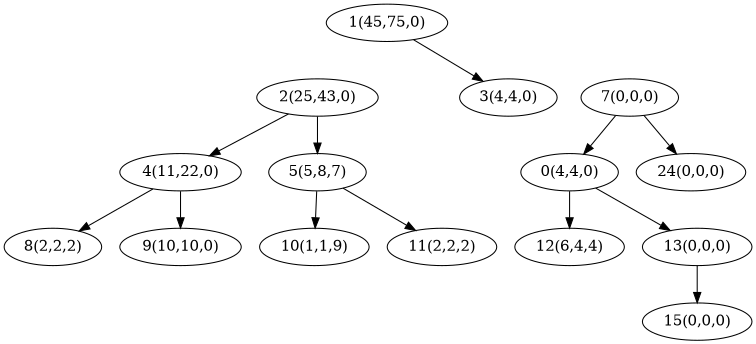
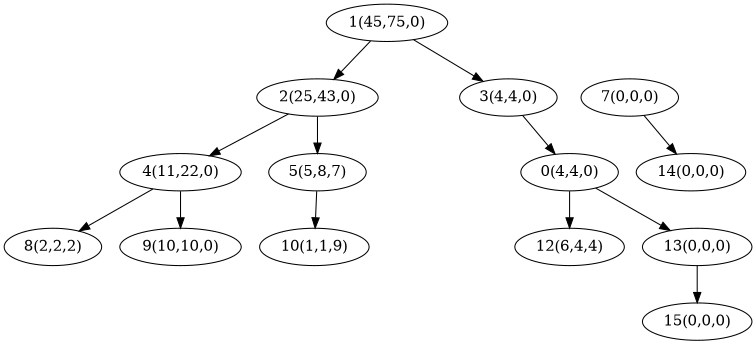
  digraph {
    "1(45,75,0)" [height=0.5 width=1.3041]
    "2(25,43,0)" [height=0.5 width=1.3041]
    "3(4,4,0)" [height=0.5 width=1.0585]
    n4 [height=0.5 label="4(11,22,0)" width=1.3041]
    n5 [height=0.5 label="5(5,8,7)" width=1.0585]
    n6 [height=0.5 label="0(4,4,0)" width=1.0585]
    "8(2,2,2)" [height=0.5 width=1.0585]
    "9(10,10,0)" [height=0.5 width=1.3041]
    n9 [height=0.5 label="10(1,1,9)" width=1.1813]
-   "11(2,2,2)" [height=0.5 width=1.1723]
    n11 [height=0.5 label="12(6,4,4)" width=1.1813]
    "13(0,0,0)" [height=0.5 width=1.1813]
    "7(0,0,0)" [height=0.5 width=1.0585]
-   "14(0,0,0)" [height=0.5 width=1.1813 label="24(0,0,0)"]
+   "14(0,0,0)" [height=0.5 width=1.1813]
    "15(0,0,0)" [height=0.5 width=1.1813]
+   "1(45,75,0)" -> "2(25,43,0)"
    "1(45,75,0)" -> "3(4,4,0)"
    "2(25,43,0)" -> n4
    "2(25,43,0)" -> n5
-   "7(0,0,0)" -> n6
+   "3(4,4,0)" -> n6
    n4 -> "8(2,2,2)"
    n4 -> "9(10,10,0)"
    n5 -> n9
-   n5 -> "11(2,2,2)"
    n6 -> n11
    n6 -> "13(0,0,0)"
    "13(0,0,0)" -> "15(0,0,0)"
    "7(0,0,0)" -> "14(0,0,0)"
  }
